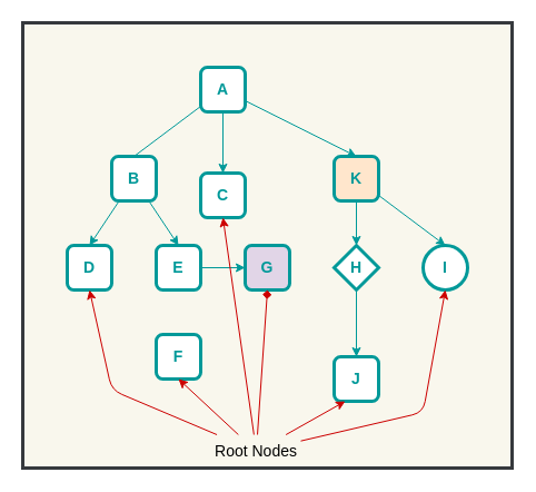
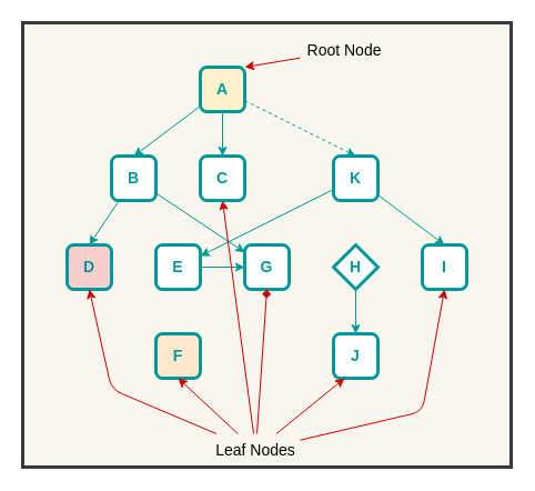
  <mxCell id="0" />
  <mxCell id="1" parent="0" />
  <mxCell id="2" value="" style="rounded=0;whiteSpace=wrap;html=1;shadow=0;labelBackgroundColor=none;labelBorderColor=none;fontSize=14;strokeColor=#36393d;strokeWidth=3;fillColor=#f9f7ed;" parent="1" vertex="1"><mxGeometry x="20" y="20" width="440" height="400" as="geometry" /></mxCell>
- <mxCell id="3" style="edgeStyle=none;html=1;entryX=0.5;entryY=0;entryDx=0;entryDy=0;fontSize=14;fontColor=#009999;strokeColor=#009999;shadow=0;sketch=0;labelBorderColor=none;endArrow=none;" parent="1" source="6" target="9" edge="1"><mxGeometry relative="1" as="geometry" /></mxCell>
+ <mxCell id="3" style="edgeStyle=none;html=1;entryX=0.5;entryY=0;entryDx=0;entryDy=0;fontSize=14;fontColor=#009999;strokeColor=#009999;shadow=0;sketch=0;labelBorderColor=none;" parent="1" source="6" target="9" edge="1"><mxGeometry relative="1" as="geometry" /></mxCell>
  <mxCell id="4" style="edgeStyle=none;html=1;entryX=0.5;entryY=0;entryDx=0;entryDy=0;fontSize=14;fontColor=#009999;strokeColor=#009999;shadow=0;sketch=0;labelBorderColor=none;" parent="1" source="6" target="10" edge="1"><mxGeometry relative="1" as="geometry" /></mxCell>
- <mxCell id="5" style="edgeStyle=none;html=1;entryX=0.5;entryY=0;entryDx=0;entryDy=0;fontSize=14;fontColor=#009999;strokeColor=#009999;shadow=0;sketch=0;labelBorderColor=none;" parent="1" source="6" target="13" edge="1"><mxGeometry relative="1" as="geometry" /></mxCell>
- <mxCell id="6" value="&lt;b&gt;&lt;font color=&quot;#009999&quot; style=&quot;font-size: 14px&quot;&gt;A&lt;/font&gt;&lt;/b&gt;" style="rounded=1;whiteSpace=wrap;html=1;fillColor=#FFFFFF;shadow=0;sketch=0;labelBorderColor=none;strokeWidth=3;strokeColor=#009999;" parent="1" vertex="1"><mxGeometry x="180" y="60" width="40" height="40" as="geometry" /></mxCell>
+ <mxCell id="5" style="edgeStyle=none;html=1;entryX=0.5;entryY=0;entryDx=0;entryDy=0;fontSize=14;fontColor=#009999;strokeColor=#009999;shadow=0;sketch=0;labelBorderColor=none;dashed=1;" parent="1" source="6" target="13" edge="1"><mxGeometry relative="1" as="geometry" /></mxCell>
+ <mxCell id="6" value="&lt;b&gt;&lt;font color=&quot;#009999&quot; style=&quot;font-size: 14px&quot;&gt;A&lt;/font&gt;&lt;/b&gt;" style="rounded=1;whiteSpace=wrap;html=1;fillColor=#fff2cc;shadow=0;sketch=0;labelBorderColor=none;strokeWidth=3;strokeColor=#009999;" parent="1" vertex="1"><mxGeometry x="180" y="60" width="40" height="40" as="geometry" /></mxCell>
  <mxCell id="7" style="edgeStyle=none;html=1;entryX=0.5;entryY=0;entryDx=0;entryDy=0;fontSize=14;fontColor=#009999;strokeColor=#009999;shadow=0;sketch=0;labelBorderColor=none;" parent="1" source="9" target="14" edge="1"><mxGeometry relative="1" as="geometry" /></mxCell>
- <mxCell id="8" style="edgeStyle=none;html=1;entryX=0.5;entryY=0;entryDx=0;entryDy=0;fontSize=14;fontColor=#009999;strokeColor=#009999;shadow=0;sketch=0;labelBorderColor=none;" parent="1" source="9" target="16" edge="1"><mxGeometry relative="1" as="geometry" /></mxCell>
+ <mxCell id="8" style="edgeStyle=none;html=1;fontSize=14;fontColor=#009999;strokeColor=#009999;shadow=0;sketch=0;labelBorderColor=none;" parent="1" source="9" target="18" edge="1"><mxGeometry relative="1" as="geometry" /></mxCell>
  <mxCell id="9" value="&lt;b&gt;&lt;font color=&quot;#009999&quot; style=&quot;font-size: 14px&quot;&gt;B&lt;/font&gt;&lt;/b&gt;" style="rounded=1;whiteSpace=wrap;html=1;fillColor=#FFFFFF;shadow=0;sketch=0;labelBorderColor=none;strokeWidth=3;strokeColor=#009999;" parent="1" vertex="1"><mxGeometry x="100" y="140" width="40" height="40" as="geometry" /></mxCell>
- <mxCell id="10" value="&lt;b&gt;&lt;font color=&quot;#009999&quot; style=&quot;font-size: 14px&quot;&gt;C&lt;/font&gt;&lt;/b&gt;" style="rounded=1;whiteSpace=wrap;html=1;fillColor=#FFFFFF;shadow=0;sketch=0;labelBorderColor=none;strokeWidth=3;strokeColor=#009999;" parent="1" vertex="1"><mxGeometry x="180" y="155" width="40" height="40" as="geometry" /></mxCell>
- <mxCell id="11" style="edgeStyle=none;html=1;entryX=0.5;entryY=0;entryDx=0;entryDy=0;fontSize=14;fontColor=#009999;strokeColor=#009999;shadow=0;sketch=0;labelBorderColor=none;" parent="1" source="13" target="20" edge="1"><mxGeometry relative="1" as="geometry" /></mxCell>
+ <mxCell id="10" value="&lt;b&gt;&lt;font color=&quot;#009999&quot; style=&quot;font-size: 14px&quot;&gt;C&lt;/font&gt;&lt;/b&gt;" style="rounded=1;whiteSpace=wrap;html=1;fillColor=#FFFFFF;shadow=0;sketch=0;labelBorderColor=none;strokeWidth=3;strokeColor=#009999;" parent="1" vertex="1"><mxGeometry x="180" y="140" width="40" height="40" as="geometry" /></mxCell>
+ <mxCell id="11" style="edgeStyle=none;html=1;fontSize=14;fontColor=#009999;strokeColor=#009999;shadow=0;sketch=0;labelBorderColor=none;" parent="1" source="13" target="16" edge="1"><mxGeometry relative="1" as="geometry" /></mxCell>
  <mxCell id="12" style="edgeStyle=none;html=1;entryX=0.5;entryY=0;entryDx=0;entryDy=0;fontSize=14;fontColor=#009999;strokeColor=#009999;shadow=0;sketch=0;labelBorderColor=none;" parent="1" source="13" target="21" edge="1"><mxGeometry relative="1" as="geometry" /></mxCell>
- <mxCell id="13" value="&lt;b&gt;&lt;font color=&quot;#009999&quot; style=&quot;font-size: 14px&quot;&gt;K&lt;/font&gt;&lt;/b&gt;" style="rounded=1;whiteSpace=wrap;html=1;fillColor=#ffe6cc;shadow=0;sketch=0;labelBorderColor=none;strokeWidth=3;strokeColor=#009999;" parent="1" vertex="1"><mxGeometry x="300" y="140" width="40" height="40" as="geometry" /></mxCell>
- <mxCell id="14" value="&lt;b&gt;&lt;font color=&quot;#009999&quot; style=&quot;font-size: 14px&quot;&gt;D&lt;/font&gt;&lt;/b&gt;" style="rounded=1;whiteSpace=wrap;html=1;fillColor=#FFFFFF;shadow=0;sketch=0;labelBorderColor=none;strokeWidth=3;strokeColor=#009999;" parent="1" vertex="1"><mxGeometry x="60" y="220" width="40" height="40" as="geometry" /></mxCell>
+ <mxCell id="13" value="&lt;b&gt;&lt;font color=&quot;#009999&quot; style=&quot;font-size: 14px&quot;&gt;K&lt;/font&gt;&lt;/b&gt;" style="rounded=1;whiteSpace=wrap;html=1;fillColor=#FFFFFF;shadow=0;sketch=0;labelBorderColor=none;strokeWidth=3;strokeColor=#009999;" parent="1" vertex="1"><mxGeometry x="300" y="140" width="40" height="40" as="geometry" /></mxCell>
+ <mxCell id="14" value="&lt;b&gt;&lt;font color=&quot;#009999&quot; style=&quot;font-size: 14px&quot;&gt;D&lt;/font&gt;&lt;/b&gt;" style="rounded=1;whiteSpace=wrap;html=1;fillColor=#f8cecc;shadow=0;sketch=0;labelBorderColor=none;strokeWidth=3;strokeColor=#009999;" parent="1" vertex="1"><mxGeometry x="60" y="220" width="40" height="40" as="geometry" /></mxCell>
  <mxCell id="15" style="edgeStyle=none;html=1;fontSize=14;fontColor=#009999;strokeColor=#009999;shadow=0;sketch=0;labelBorderColor=none;" parent="1" source="16" target="18" edge="1"><mxGeometry relative="1" as="geometry" /></mxCell>
  <mxCell id="16" value="&lt;b&gt;&lt;font color=&quot;#009999&quot; style=&quot;font-size: 14px&quot;&gt;E&lt;/font&gt;&lt;/b&gt;" style="rounded=1;whiteSpace=wrap;html=1;fillColor=#FFFFFF;shadow=0;sketch=0;labelBorderColor=none;strokeWidth=3;strokeColor=#009999;" parent="1" vertex="1"><mxGeometry x="140" y="220" width="40" height="40" as="geometry" /></mxCell>
- <mxCell id="17" value="&lt;b&gt;&lt;font color=&quot;#009999&quot; style=&quot;font-size: 14px&quot;&gt;F&lt;/font&gt;&lt;/b&gt;" style="rounded=1;whiteSpace=wrap;html=1;fillColor=#FFFFFF;shadow=0;sketch=0;labelBorderColor=none;strokeWidth=3;strokeColor=#009999;" parent="1" vertex="1"><mxGeometry x="140" y="300" width="40" height="40" as="geometry" /></mxCell>
- <mxCell id="18" value="&lt;b&gt;&lt;font color=&quot;#009999&quot; style=&quot;font-size: 14px&quot;&gt;G&lt;/font&gt;&lt;/b&gt;" style="rounded=1;whiteSpace=wrap;html=1;fillColor=#e1d5e7;shadow=0;sketch=0;labelBorderColor=none;strokeWidth=3;strokeColor=#009999;" parent="1" vertex="1"><mxGeometry x="220" y="220" width="40" height="40" as="geometry" /></mxCell>
+ <mxCell id="17" value="&lt;b&gt;&lt;font color=&quot;#009999&quot; style=&quot;font-size: 14px&quot;&gt;F&lt;/font&gt;&lt;/b&gt;" style="rounded=1;whiteSpace=wrap;html=1;fillColor=#ffe6cc;shadow=0;sketch=0;labelBorderColor=none;strokeWidth=3;strokeColor=#009999;" parent="1" vertex="1"><mxGeometry x="140" y="300" width="40" height="40" as="geometry" /></mxCell>
+ <mxCell id="18" value="&lt;b&gt;&lt;font color=&quot;#009999&quot; style=&quot;font-size: 14px&quot;&gt;G&lt;/font&gt;&lt;/b&gt;" style="rounded=1;whiteSpace=wrap;html=1;fillColor=#FFFFFF;shadow=0;sketch=0;labelBorderColor=none;strokeWidth=3;strokeColor=#009999;" parent="1" vertex="1"><mxGeometry x="220" y="220" width="40" height="40" as="geometry" /></mxCell>
  <mxCell id="19" style="edgeStyle=none;html=1;entryX=0.5;entryY=0;entryDx=0;entryDy=0;fontSize=14;fontColor=#009999;strokeColor=#009999;shadow=0;sketch=0;labelBorderColor=none;" parent="1" source="20" target="22" edge="1"><mxGeometry relative="1" as="geometry" /></mxCell>
  <mxCell id="20" value="&lt;b&gt;&lt;font color=&quot;#009999&quot; style=&quot;font-size: 14px&quot;&gt;H&lt;/font&gt;&lt;/b&gt;" style="rhombus;whiteSpace=wrap;html=1;fillColor=#FFFFFF;shadow=0;sketch=0;labelBorderColor=none;strokeWidth=3;strokeColor=#009999;" parent="1" vertex="1"><mxGeometry x="300" y="220" width="40" height="40" as="geometry" /></mxCell>
- <mxCell id="21" value="&lt;b&gt;&lt;font color=&quot;#009999&quot; style=&quot;font-size: 14px&quot;&gt;I&lt;/font&gt;&lt;/b&gt;" style="ellipse;whiteSpace=wrap;html=1;fillColor=#FFFFFF;shadow=0;sketch=0;labelBorderColor=none;strokeWidth=3;strokeColor=#009999;" parent="1" vertex="1"><mxGeometry x="380" y="220" width="40" height="40" as="geometry" /></mxCell>
- <mxCell id="22" value="&lt;b&gt;&lt;font color=&quot;#009999&quot; style=&quot;font-size: 14px&quot;&gt;J&lt;/font&gt;&lt;/b&gt;" style="rounded=1;whiteSpace=wrap;html=1;fillColor=#FFFFFF;shadow=0;sketch=0;labelBorderColor=none;strokeWidth=3;strokeColor=#009999;" parent="1" vertex="1"><mxGeometry x="300" y="320" width="40" height="40" as="geometry" /></mxCell>
+ <mxCell id="21" value="&lt;b&gt;&lt;font color=&quot;#009999&quot; style=&quot;font-size: 14px&quot;&gt;I&lt;/font&gt;&lt;/b&gt;" style="rounded=1;whiteSpace=wrap;html=1;fillColor=#FFFFFF;shadow=0;sketch=0;labelBorderColor=none;strokeWidth=3;strokeColor=#009999;" parent="1" vertex="1"><mxGeometry x="380" y="220" width="40" height="40" as="geometry" /></mxCell>
+ <mxCell id="22" value="&lt;b&gt;&lt;font color=&quot;#009999&quot; style=&quot;font-size: 14px&quot;&gt;J&lt;/font&gt;&lt;/b&gt;" style="rounded=1;whiteSpace=wrap;html=1;fillColor=#FFFFFF;shadow=0;sketch=0;labelBorderColor=none;strokeWidth=3;strokeColor=#009999;" parent="1" vertex="1"><mxGeometry x="300" y="300" width="40" height="40" as="geometry" /></mxCell>
+ <mxCell id="23" style="edgeStyle=none;html=1;entryX=1;entryY=0;entryDx=0;entryDy=0;fontSize=14;fontColor=#CC0000;strokeColor=#CC0000;shadow=0;sketch=0;labelBorderColor=none;" parent="1" source="24" target="6" edge="1"><mxGeometry relative="1" as="geometry" /></mxCell>
+ <mxCell id="24" value="Root Node" style="text;html=1;strokeColor=none;fillColor=none;align=center;verticalAlign=middle;whiteSpace=wrap;rounded=0;labelBackgroundColor=none;fontSize=14;fontColor=#000000;labelBorderColor=none;" parent="1" vertex="1"><mxGeometry x="270" y="30" width="80" height="30" as="geometry" /></mxCell>
  <mxCell id="25" style="edgeStyle=none;sketch=0;html=1;entryX=0.5;entryY=1;entryDx=0;entryDy=0;shadow=0;labelBorderColor=none;fontSize=14;fontColor=#CC0000;strokeColor=#CC0000;endArrow=diamond;" parent="1" source="31" target="18" edge="1"><mxGeometry relative="1" as="geometry" /></mxCell>
  <mxCell id="26" style="edgeStyle=none;sketch=0;html=1;entryX=0.25;entryY=1;entryDx=0;entryDy=0;shadow=0;labelBorderColor=none;fontSize=14;fontColor=#CC0000;strokeColor=#CC0000;" parent="1" source="31" target="22" edge="1"><mxGeometry relative="1" as="geometry" /></mxCell>
  <mxCell id="27" style="edgeStyle=none;sketch=0;html=1;entryX=0.5;entryY=1;entryDx=0;entryDy=0;shadow=0;labelBorderColor=none;fontSize=14;fontColor=#CC0000;strokeColor=#CC0000;" parent="1" source="31" target="21" edge="1"><mxGeometry relative="1" as="geometry"><Array as="points"><mxPoint x="380" y="370" /></Array></mxGeometry></mxCell>
  <mxCell id="28" style="edgeStyle=none;sketch=0;html=1;entryX=0.5;entryY=1;entryDx=0;entryDy=0;shadow=0;labelBorderColor=none;fontSize=14;fontColor=#CC0000;strokeColor=#CC0000;" parent="1" source="31" target="10" edge="1"><mxGeometry relative="1" as="geometry" /></mxCell>
  <mxCell id="29" style="edgeStyle=none;sketch=0;html=1;entryX=0.5;entryY=1;entryDx=0;entryDy=0;shadow=0;labelBorderColor=none;fontSize=14;fontColor=#CC0000;strokeColor=#CC0000;" parent="1" source="31" target="17" edge="1"><mxGeometry relative="1" as="geometry" /></mxCell>
  <mxCell id="30" style="edgeStyle=none;sketch=0;html=1;entryX=0.5;entryY=1;entryDx=0;entryDy=0;shadow=0;labelBorderColor=none;fontSize=14;fontColor=#CC0000;strokeColor=#CC0000;" parent="1" source="31" target="14" edge="1"><mxGeometry relative="1" as="geometry"><Array as="points"><mxPoint x="100" y="350" /></Array></mxGeometry></mxCell>
- <mxCell id="31" value="Root Nodes" style="text;html=1;strokeColor=none;fillColor=none;align=center;verticalAlign=middle;whiteSpace=wrap;rounded=0;labelBackgroundColor=none;fontSize=14;fontColor=#000000;labelBorderColor=none;" parent="1" vertex="1"><mxGeometry x="190" y="390" width="80" height="30" as="geometry" /></mxCell>
+ <mxCell id="31" value="Leaf Nodes" style="text;html=1;strokeColor=none;fillColor=none;align=center;verticalAlign=middle;whiteSpace=wrap;rounded=0;labelBackgroundColor=none;fontSize=14;fontColor=#000000;labelBorderColor=none;" parent="1" vertex="1"><mxGeometry x="190" y="390" width="80" height="30" as="geometry" /></mxCell>
